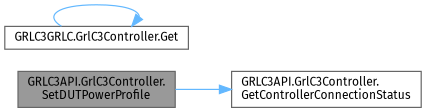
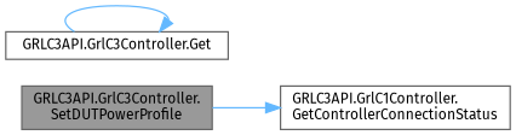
  digraph {
    fontname="Fira Sans"
    rankdir=LR
    node [color=grey40 fillcolor=white fontname="Fira Sans" fontsize=10 shape=box style=filled]
    edge [color=steelblue1 fontname="Fira Sans" fontsize=10 labelfontname=Helvetica labelfontsize=10 style=solid]
    n1 [color=gray40 fillcolor=grey60 fontcolor=black height=0.2 label="GRLC3API.GrlC3Controller.\lSetDUTPowerProfile" width=0.4]
-   n2 [height=0.2 label="GRLC3API.GrlC3Controller.\lGetControllerConnectionStatus" width=0.4]
-   n3 [height=0.2 label="GRLC3GRLC.GrlC3Controller.Get" width=0.4]
+   n2 [height=0.2 label="GRLC3API.GrlC1Controller.\lGetControllerConnectionStatus" width=0.4]
+   n3 [height=0.2 label="GRLC3API.GrlC3Controller.Get" width=0.4]
    n1 -> n2
    n3 -> n3
  }
